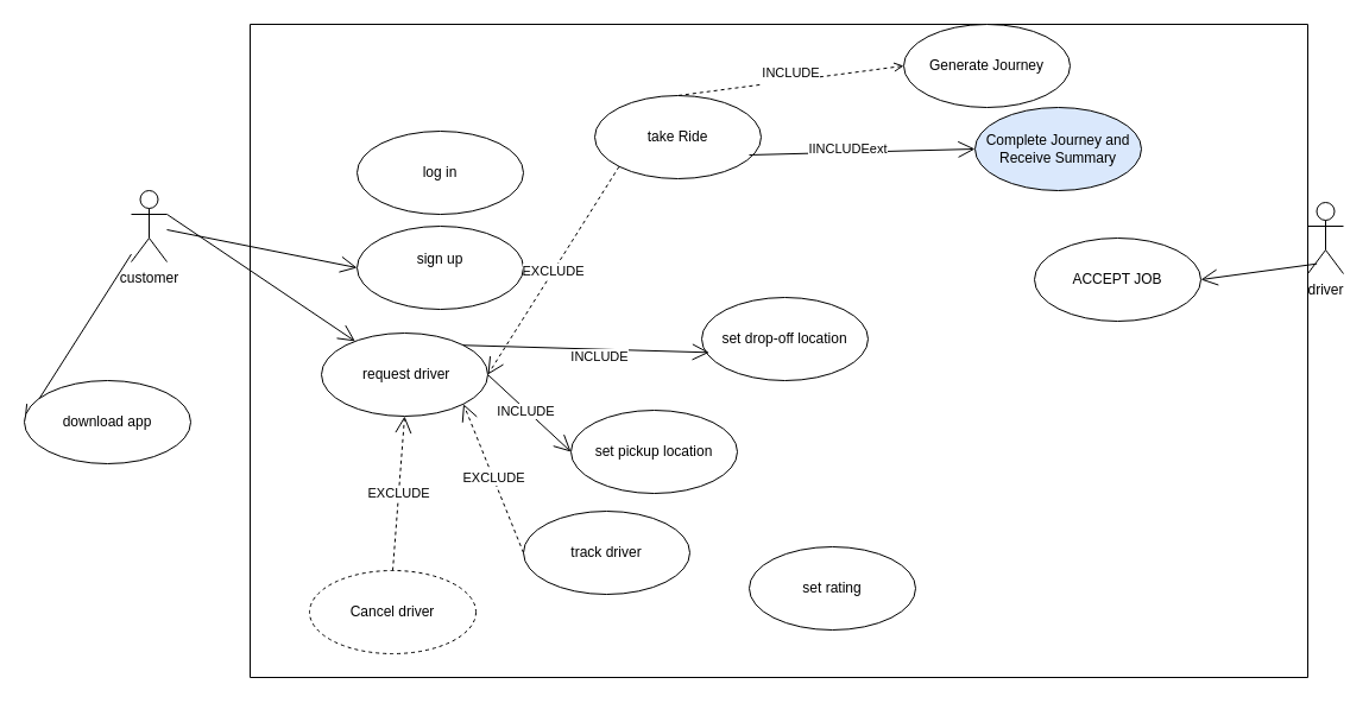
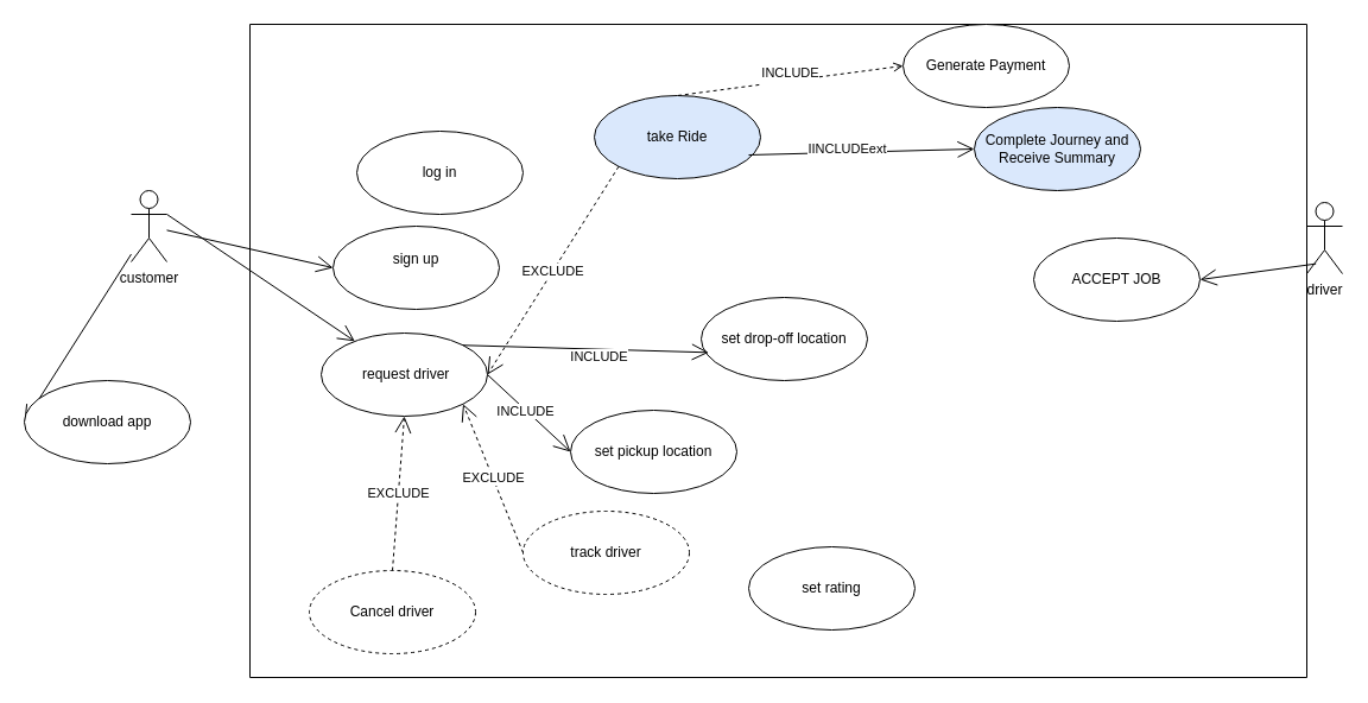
  <mxCell id="0" />
  <mxCell id="1" parent="0" />
  <mxCell id="2" value="customer" style="shape=umlActor;verticalLabelPosition=bottom;verticalAlign=top;html=1;outlineConnect=0;" vertex="1" parent="1"><mxGeometry x="110" y="160" width="30" height="60" as="geometry" /></mxCell>
  <mxCell id="3" value="driver" style="shape=umlActor;verticalLabelPosition=bottom;verticalAlign=top;html=1;" vertex="1" parent="1"><mxGeometry x="1100" y="170" width="30" height="60" as="geometry" /></mxCell>
  <mxCell id="4" value="" style="swimlane;startSize=0;" vertex="1" parent="1"><mxGeometry x="210" y="20" width="890" height="550" as="geometry" /></mxCell>
- <mxCell id="5" value="Generate Journey" style="ellipse;whiteSpace=wrap;html=1;" vertex="1" parent="4"><mxGeometry x="550" width="140" height="70" as="geometry" /></mxCell>
- <mxCell id="6" value="track driver" style="ellipse;whiteSpace=wrap;html=1;" vertex="1" parent="4"><mxGeometry x="230" y="410" width="140" height="70" as="geometry" /></mxCell>
- <mxCell id="7" value="take Ride" style="ellipse;whiteSpace=wrap;html=1;" vertex="1" parent="4"><mxGeometry x="290" y="60" width="140" height="70" as="geometry" /></mxCell>
+ <mxCell id="5" value="Generate Payment" style="ellipse;whiteSpace=wrap;html=1;" vertex="1" parent="4"><mxGeometry x="550" width="140" height="70" as="geometry" /></mxCell>
+ <mxCell id="6" value="track driver" style="ellipse;whiteSpace=wrap;html=1;dashed=1;" vertex="1" parent="4"><mxGeometry x="230" y="410" width="140" height="70" as="geometry" /></mxCell>
+ <mxCell id="7" value="take Ride" style="ellipse;whiteSpace=wrap;html=1;fillColor=#dae8fc;" vertex="1" parent="4"><mxGeometry x="290" y="60" width="140" height="70" as="geometry" /></mxCell>
  <mxCell id="8" value="Complete Journey and Receive Summary" style="ellipse;whiteSpace=wrap;html=1;fillColor=#dae8fc;" vertex="1" parent="4"><mxGeometry x="610" y="70" width="140" height="70" as="geometry" /></mxCell>
- <mxCell id="9" value="sign up&lt;div&gt;&lt;br&gt;&lt;/div&gt;" style="ellipse;whiteSpace=wrap;html=1;" vertex="1" parent="4"><mxGeometry x="90" y="170" width="140" height="70" as="geometry" /></mxCell>
+ <mxCell id="9" value="sign up&lt;div&gt;&lt;br&gt;&lt;/div&gt;" style="ellipse;whiteSpace=wrap;html=1;" vertex="1" parent="4"><mxGeometry x="70" y="170" width="140" height="70" as="geometry" /></mxCell>
  <mxCell id="10" value="log in" style="ellipse;whiteSpace=wrap;html=1;" vertex="1" parent="4"><mxGeometry x="90" y="90" width="140" height="70" as="geometry" /></mxCell>
  <mxCell id="11" value="&lt;div&gt;INCLUDE&lt;/div&gt;&lt;div&gt;&lt;br&gt;&lt;/div&gt;" style="endArrow=none;endSize=12;dashed=1;html=1;rounded=0;entryX=0.5;entryY=0;entryDx=0;entryDy=0;exitX=0;exitY=0.5;exitDx=0;exitDy=0;startArrow=open;startFill=0;endFill=0;" edge="1" parent="4" source="5" target="7"><mxGeometry width="160" relative="1" as="geometry"><mxPoint x="270" y="130" as="sourcePoint" /><mxPoint x="390" y="140" as="targetPoint" /></mxGeometry></mxCell>
  <mxCell id="12" value="&amp;nbsp;request driver" style="ellipse;whiteSpace=wrap;html=1;" vertex="1" parent="4"><mxGeometry x="60" y="260" width="140" height="70" as="geometry" /></mxCell>
  <mxCell id="13" value="set drop-off location" style="ellipse;whiteSpace=wrap;html=1;" vertex="1" parent="4"><mxGeometry x="380" y="230" width="140" height="70" as="geometry" /></mxCell>
  <mxCell id="14" value="set pickup location" style="ellipse;whiteSpace=wrap;html=1;" vertex="1" parent="4"><mxGeometry x="270" y="325" width="140" height="70" as="geometry" /></mxCell>
  <mxCell id="15" value="ACCEPT JOB" style="ellipse;whiteSpace=wrap;html=1;" vertex="1" parent="4"><mxGeometry x="660" y="180" width="140" height="70" as="geometry" /></mxCell>
  <mxCell id="16" value="set rating" style="ellipse;whiteSpace=wrap;html=1;" vertex="1" parent="4"><mxGeometry x="420" y="440" width="140" height="70" as="geometry" /></mxCell>
  <mxCell id="17" value="" style="endArrow=open;endFill=1;endSize=12;html=1;rounded=0;entryX=0;entryY=0.5;entryDx=0;entryDy=0;" edge="1" parent="4" target="8"><mxGeometry width="160" relative="1" as="geometry"><mxPoint x="420" y="110" as="sourcePoint" /><mxPoint x="580" y="110" as="targetPoint" /></mxGeometry></mxCell>
  <mxCell id="18" value="Text" style="edgeLabel;html=1;align=center;verticalAlign=middle;resizable=0;points=[];" vertex="1" connectable="0" parent="17"><mxGeometry x="-0.192" y="4" relative="1" as="geometry"><mxPoint as="offset" /></mxGeometry></mxCell>
  <mxCell id="19" value="IINCLUDEext" style="edgeLabel;html=1;align=center;verticalAlign=middle;resizable=0;points=[];" vertex="1" connectable="0" parent="17"><mxGeometry x="-0.125" y="3" relative="1" as="geometry"><mxPoint as="offset" /></mxGeometry></mxCell>
  <mxCell id="20" value="Cancel driver" style="ellipse;whiteSpace=wrap;html=1;dashed=1;" vertex="1" parent="4"><mxGeometry x="50" y="460" width="140" height="70" as="geometry" /></mxCell>
  <mxCell id="21" value="EXCLUDE" style="endArrow=open;endSize=12;dashed=1;html=1;rounded=0;entryX=0.5;entryY=1;entryDx=0;entryDy=0;exitX=0.5;exitY=0;exitDx=0;exitDy=0;" edge="1" parent="4" source="20" target="12"><mxGeometry width="160" relative="1" as="geometry"><mxPoint x="10" y="420" as="sourcePoint" /><mxPoint x="170" y="420" as="targetPoint" /></mxGeometry></mxCell>
  <mxCell id="22" value="" style="endArrow=open;endFill=1;endSize=12;html=1;rounded=0;exitX=1;exitY=0.5;exitDx=0;exitDy=0;entryX=0;entryY=0.5;entryDx=0;entryDy=0;" edge="1" parent="4" source="12" target="14"><mxGeometry width="160" relative="1" as="geometry"><mxPoint x="190" y="290" as="sourcePoint" /><mxPoint x="350" y="290" as="targetPoint" /></mxGeometry></mxCell>
  <mxCell id="23" value="INCLUDE" style="edgeLabel;html=1;align=center;verticalAlign=middle;resizable=0;points=[];" vertex="1" connectable="0" parent="22"><mxGeometry x="-0.098" relative="1" as="geometry"><mxPoint y="1" as="offset" /></mxGeometry></mxCell>
  <mxCell id="24" value="" style="endArrow=open;endFill=1;endSize=12;html=1;rounded=0;exitX=1;exitY=0;exitDx=0;exitDy=0;entryX=0.045;entryY=0.662;entryDx=0;entryDy=0;entryPerimeter=0;" edge="1" parent="4" source="12" target="13"><mxGeometry width="160" relative="1" as="geometry"><mxPoint x="220" y="214.17" as="sourcePoint" /><mxPoint x="380" y="214.17" as="targetPoint" /></mxGeometry></mxCell>
  <mxCell id="25" value="INCLUDE" style="edgeLabel;html=1;align=center;verticalAlign=middle;resizable=0;points=[];" vertex="1" connectable="0" parent="24"><mxGeometry x="0.099" y="-6" relative="1" as="geometry"><mxPoint as="offset" /></mxGeometry></mxCell>
  <mxCell id="26" value="EXCLUDE" style="endArrow=open;endSize=12;dashed=1;html=1;rounded=0;entryX=1;entryY=1;entryDx=0;entryDy=0;exitX=0;exitY=0.5;exitDx=0;exitDy=0;" edge="1" parent="4" source="6" target="12"><mxGeometry width="160" relative="1" as="geometry"><mxPoint x="180" y="438.33" as="sourcePoint" /><mxPoint x="340" y="438.33" as="targetPoint" /></mxGeometry></mxCell>
  <mxCell id="27" value="EXCLUDE" style="endArrow=open;endSize=12;dashed=1;html=1;rounded=0;entryX=1;entryY=0.5;entryDx=0;entryDy=0;exitX=0;exitY=1;exitDx=0;exitDy=0;" edge="1" parent="4" source="7" target="12"><mxGeometry width="160" relative="1" as="geometry"><mxPoint x="250" y="330" as="sourcePoint" /><mxPoint x="410" y="330" as="targetPoint" /></mxGeometry></mxCell>
  <mxCell id="28" value="" style="endArrow=open;endFill=1;endSize=12;html=1;rounded=0;entryX=0;entryY=0.5;entryDx=0;entryDy=0;" edge="1" parent="1" source="2" target="29"><mxGeometry width="160" relative="1" as="geometry"><mxPoint x="140" y="260" as="sourcePoint" /><mxPoint x="300" y="260" as="targetPoint" /></mxGeometry></mxCell>
  <mxCell id="29" value="download app" style="ellipse;whiteSpace=wrap;html=1;" vertex="1" parent="1"><mxGeometry x="20" y="320" width="140" height="70" as="geometry" /></mxCell>
  <mxCell id="30" value="" style="endArrow=open;endFill=1;endSize=12;html=1;rounded=0;entryX=0;entryY=0.5;entryDx=0;entryDy=0;" edge="1" parent="1" source="2" target="9"><mxGeometry width="160" relative="1" as="geometry"><mxPoint x="100" y="210" as="sourcePoint" /><mxPoint x="260" y="210" as="targetPoint" /></mxGeometry></mxCell>
  <mxCell id="31" value="" style="endArrow=open;endFill=1;endSize=12;html=1;rounded=0;exitX=1;exitY=0.333;exitDx=0;exitDy=0;exitPerimeter=0;" edge="1" parent="1" source="2" target="12"><mxGeometry width="160" relative="1" as="geometry"><mxPoint x="100" y="150" as="sourcePoint" /><mxPoint x="260" y="150" as="targetPoint" /></mxGeometry></mxCell>
  <mxCell id="32" value="" style="endArrow=open;endFill=1;endSize=12;html=1;rounded=0;entryX=1;entryY=0.5;entryDx=0;entryDy=0;exitX=0.256;exitY=0.861;exitDx=0;exitDy=0;exitPerimeter=0;" edge="1" parent="1" source="3" target="15"><mxGeometry width="160" relative="1" as="geometry"><mxPoint x="860" y="310" as="sourcePoint" /><mxPoint x="1020" y="310" as="targetPoint" /></mxGeometry></mxCell>
